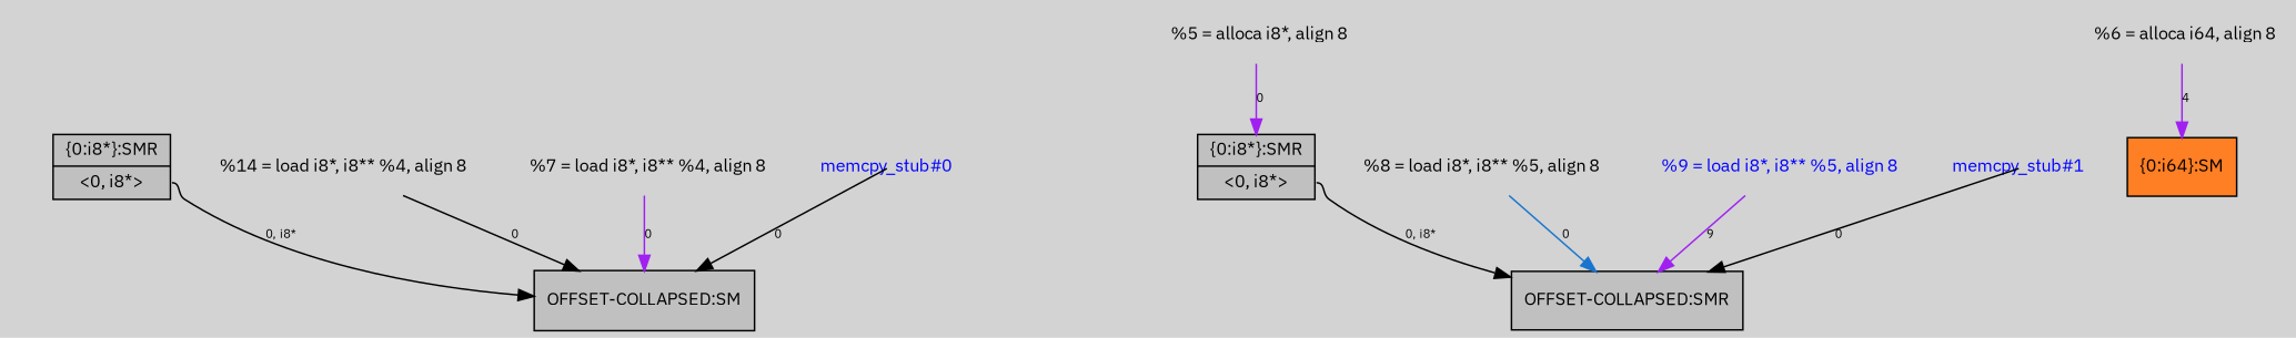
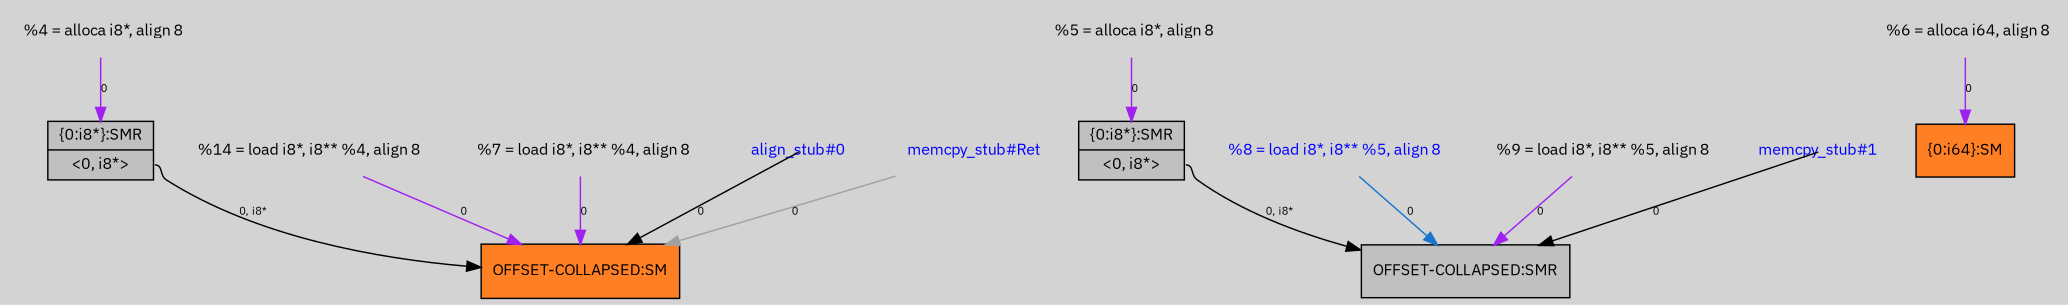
  digraph {
    bgcolor=lightgray
    fontname="IBM Plex Sans"
    node [fontname="IBM Plex Sans" fontsize=11 shape=plaintext]
    edge [arrowtail=tee fontname="IBM Plex Sans" fontsize=8 color=purple]
-   n1 [fillcolor=gray label="{OFFSET-COLLAPSED:SM}" shape=record style=filled]
+   n1 [fillcolor=chocolate1 label="{OFFSET-COLLAPSED:SM}" shape=record style=filled]
    n2 [fillcolor=gray label="{OFFSET-COLLAPSED:SMR}" shape=record style=filled]
    n3 [fillcolor=gray label="{\{0:i8*\}:SMR|{<s0>\<0, i8*\>}}" shape=record style=filled]
    n4 [fillcolor=gray label="{\{0:i8*\}:SMR|{<s0>\<0, i8*\>}}" shape=record style=filled]
    n5 [fillcolor=chocolate1 label="{\{0:i64\}:SM}" shape=record style=filled]
-   n6 [label="  %8 = load i8*, i8** %5, align 8"]
+   n6 [label="  %8 = load i8*, i8** %5, align 8" fontcolor=blue]
    n7 [label="  %14 = load i8*, i8** %4, align 8"]
    n8 [label="  %7 = load i8*, i8** %4, align 8"]
-   n9 [label="  %9 = load i8*, i8** %5, align 8" fontcolor=blue]
+   n9 [label="  %9 = load i8*, i8** %5, align 8"]
+   n10 [label="  %4 = alloca i8*, align 8"]
    n11 [label="  %5 = alloca i8*, align 8"]
    n12 [label="  %6 = alloca i64, align 8"]
    n13 [fontcolor=blue label="memcpy_stub#1"]
-   n14 [fontcolor=blue label="memcpy_stub#0"]
+   n14 [fontcolor=blue label="align_stub#0"]
+   n15 [fontcolor=blue label="memcpy_stub#Ret"]
    n3 -> n1 [label="0, i8*" tailport=s0 color=""]
    n4 -> n2 [label="0, i8*" tailport=s0 color=""]
    n6 -> n2 [color=dodgerblue3 label=0]
-   n7 -> n1 [color=black label=0]
+   n7 -> n1 [label=0]
    n8 -> n1 [label=0]
-   n9 -> n2 [label=9]
+   n9 -> n2 [label=0]
+   n10 -> n3 [label=0]
    n11 -> n4 [label=0]
-   n12 -> n5 [label=4]
+   n12 -> n5 [label=0]
    n13 -> n2 [color=black label=0 tailclip=false arrowtail=""]
    n14 -> n1 [color=black label=0 tailclip=false arrowtail=""]
+   n15 -> n1 [color=gray63 label=0]
  }
